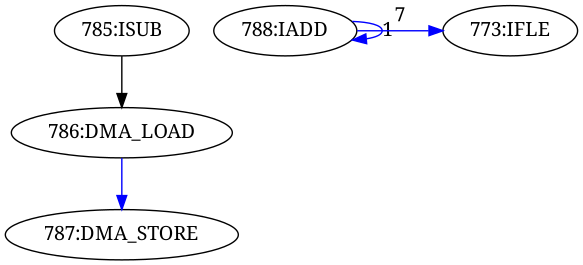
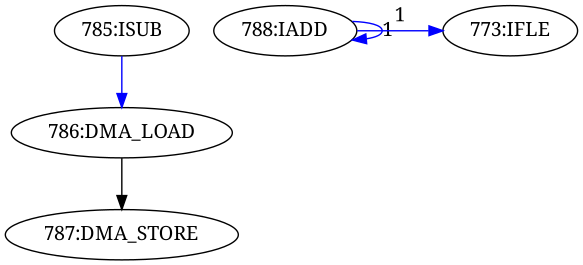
  digraph {
    fontname="Noto Serif"
    node [fontname="Noto Serif"]
    edge [fontname="Noto Serif"]
    n1 [label="787:DMA_STORE"]
    n2 [label="786:DMA_LOAD"]
    n3 [label="785:ISUB"]
    n4 [label="788:IADD"]
    n5 [label="773:IFLE"]
-   n2 -> n1 [color=blue]
-   n3 -> n2
+   n2 -> n1
+   n3 -> n2 [color=blue]
    n4 -> n4 [color=blue constraint=false label=1]
-   n4 -> n5 [color=blue constraint=false label=7]
+   n4 -> n5 [color=blue constraint=false label=1]
  }
